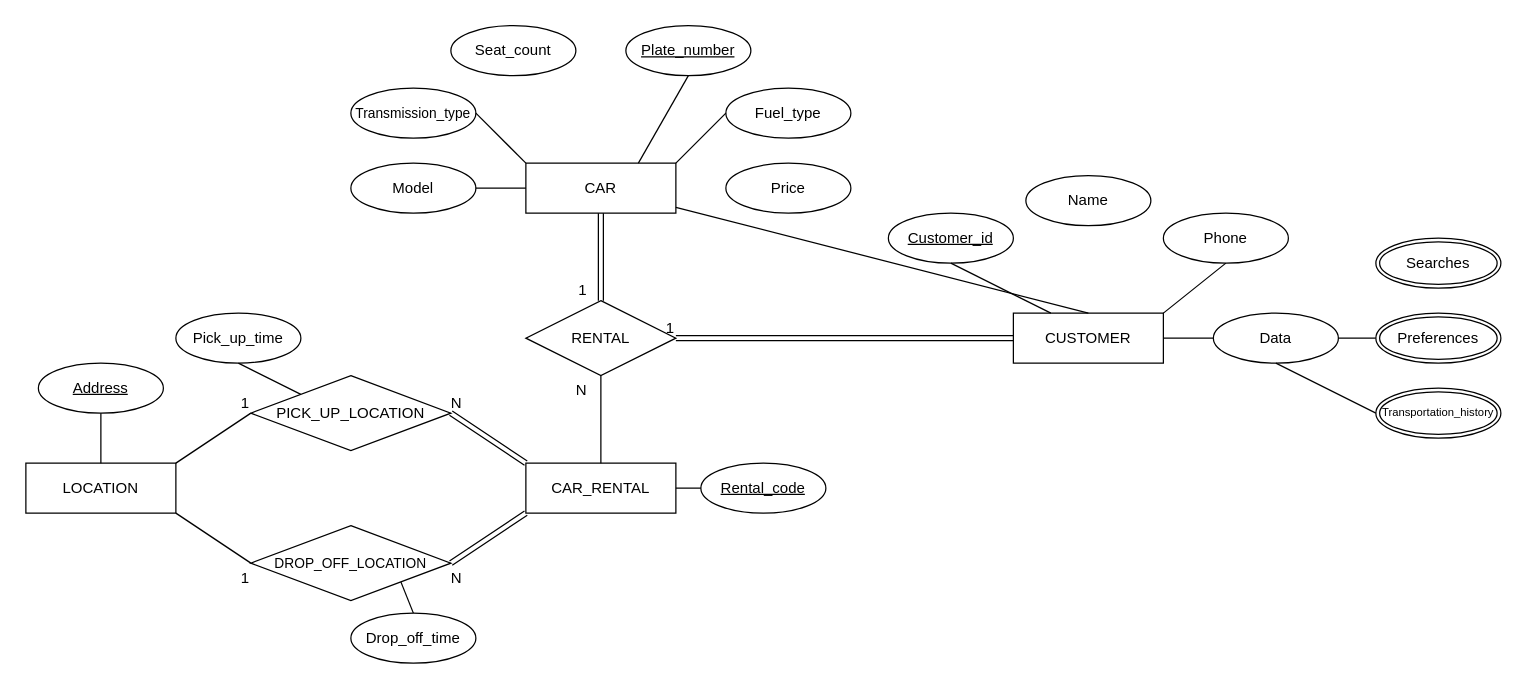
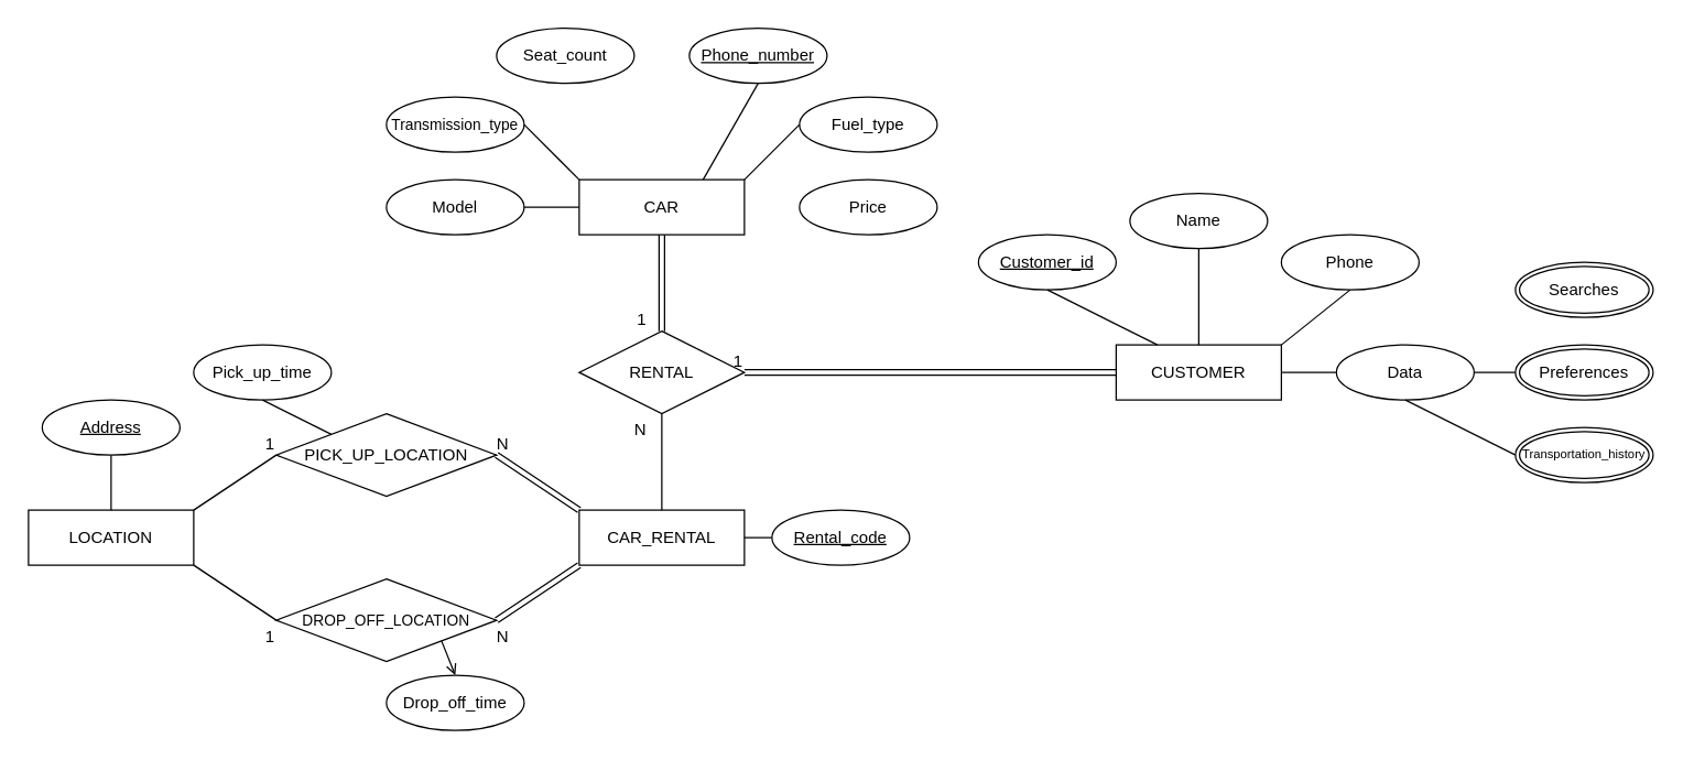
  <mxCell id="0" />
  <mxCell id="1" parent="0" />
  <mxCell id="2" value="LOCATION" style="whiteSpace=wrap;html=1;align=center;" parent="1" vertex="1"><mxGeometry x="20" y="370" width="120" height="40" as="geometry" /></mxCell>
  <mxCell id="3" value="PICK_UP_LOCATION" style="shape=rhombus;perimeter=rhombusPerimeter;whiteSpace=wrap;html=1;align=center;" parent="1" vertex="1"><mxGeometry x="200" y="300" width="160" height="60" as="geometry" /></mxCell>
  <mxCell id="4" value="DROP_OFF_LOCATION" style="shape=rhombus;perimeter=rhombusPerimeter;whiteSpace=wrap;html=1;align=center;fontSize=11;" parent="1" vertex="1"><mxGeometry x="200" y="420" width="160" height="60" as="geometry" /></mxCell>
  <mxCell id="5" value="Pick_up_time" style="ellipse;whiteSpace=wrap;html=1;align=center;" parent="1" vertex="1"><mxGeometry x="140" y="250" width="100" height="40" as="geometry" /></mxCell>
  <mxCell id="6" value="Drop_off_time" style="ellipse;whiteSpace=wrap;html=1;align=center;" parent="1" vertex="1"><mxGeometry x="280" y="490" width="100" height="40" as="geometry" /></mxCell>
- <mxCell id="7" value="" style="endArrow=none;html=1;rounded=0;exitX=1;exitY=1;exitDx=0;exitDy=0;entryX=0.5;entryY=0;entryDx=0;entryDy=0;" parent="1" source="4" target="6" edge="1"><mxGeometry relative="1" as="geometry"><mxPoint x="430" y="430" as="sourcePoint" /><mxPoint x="590" y="430" as="targetPoint" /></mxGeometry></mxCell>
+ <mxCell id="7" value="" style="endArrow=open;html=1;rounded=0;exitX=1;exitY=1;exitDx=0;exitDy=0;entryX=0.5;entryY=0;entryDx=0;entryDy=0;" parent="1" source="4" target="6" edge="1"><mxGeometry relative="1" as="geometry"><mxPoint x="430" y="430" as="sourcePoint" /><mxPoint x="590" y="430" as="targetPoint" /></mxGeometry></mxCell>
  <mxCell id="8" value="" style="endArrow=none;html=1;rounded=0;entryX=0;entryY=0;entryDx=0;entryDy=0;exitX=0.5;exitY=1;exitDx=0;exitDy=0;" parent="1" source="5" target="3" edge="1"><mxGeometry relative="1" as="geometry"><mxPoint x="0" y="300" as="sourcePoint" /><mxPoint x="160" y="300" as="targetPoint" /></mxGeometry></mxCell>
  <mxCell id="9" value="" style="endArrow=none;html=1;rounded=0;exitX=1;exitY=0;exitDx=0;exitDy=0;entryX=0;entryY=0.5;entryDx=0;entryDy=0;" parent="1" source="2" target="3" edge="1"><mxGeometry relative="1" as="geometry"><mxPoint x="240" y="380" as="sourcePoint" /><mxPoint x="400" y="380" as="targetPoint" /></mxGeometry></mxCell>
  <mxCell id="10" value="1" style="resizable=0;html=1;whiteSpace=wrap;align=right;verticalAlign=bottom;" parent="9" connectable="0" vertex="1"><mxGeometry x="1" relative="1" as="geometry" /></mxCell>
  <mxCell id="11" value="" style="endArrow=none;html=1;rounded=0;exitX=1;exitY=1;exitDx=0;exitDy=0;entryX=0;entryY=0.5;entryDx=0;entryDy=0;" parent="1" source="2" target="4" edge="1"><mxGeometry relative="1" as="geometry"><mxPoint x="240" y="380" as="sourcePoint" /><mxPoint x="400" y="380" as="targetPoint" /></mxGeometry></mxCell>
  <mxCell id="12" value="1" style="resizable=0;html=1;whiteSpace=wrap;align=right;verticalAlign=bottom;" parent="11" connectable="0" vertex="1"><mxGeometry x="1" relative="1" as="geometry"><mxPoint y="20" as="offset" /></mxGeometry></mxCell>
  <mxCell id="13" value="" style="shape=link;html=1;rounded=0;exitX=0;exitY=0;exitDx=0;exitDy=0;entryX=1;entryY=0.5;entryDx=0;entryDy=0;" parent="1" target="3" edge="1"><mxGeometry relative="1" as="geometry"><mxPoint x="420" y="370" as="sourcePoint" /><mxPoint x="400" y="380" as="targetPoint" /></mxGeometry></mxCell>
  <mxCell id="14" value="N" style="resizable=0;html=1;whiteSpace=wrap;align=right;verticalAlign=bottom;" parent="13" connectable="0" vertex="1"><mxGeometry x="1" relative="1" as="geometry"><mxPoint x="10" as="offset" /></mxGeometry></mxCell>
  <mxCell id="15" value="" style="shape=link;html=1;rounded=0;entryX=1;entryY=0.5;entryDx=0;entryDy=0;exitX=0;exitY=1;exitDx=0;exitDy=0;" parent="1" target="4" edge="1"><mxGeometry relative="1" as="geometry"><mxPoint x="420" y="410" as="sourcePoint" /><mxPoint x="400" y="380" as="targetPoint" /></mxGeometry></mxCell>
  <mxCell id="16" value="N" style="resizable=0;html=1;whiteSpace=wrap;align=right;verticalAlign=bottom;" parent="15" connectable="0" vertex="1"><mxGeometry x="1" relative="1" as="geometry"><mxPoint x="10" y="20" as="offset" /></mxGeometry></mxCell>
  <mxCell id="17" value="Address" style="ellipse;whiteSpace=wrap;html=1;align=center;fontStyle=4;" parent="1" vertex="1"><mxGeometry x="30" y="290" width="100" height="40" as="geometry" /></mxCell>
  <mxCell id="18" value="" style="endArrow=none;html=1;rounded=0;exitX=0.5;exitY=1;exitDx=0;exitDy=0;entryX=0.5;entryY=0;entryDx=0;entryDy=0;" parent="1" source="17" target="2" edge="1"><mxGeometry relative="1" as="geometry"><mxPoint x="70" y="340" as="sourcePoint" /><mxPoint x="0" y="350" as="targetPoint" /></mxGeometry></mxCell>
  <mxCell id="19" value="CAR_RENTAL" style="whiteSpace=wrap;html=1;align=center;" parent="1" vertex="1"><mxGeometry x="420" y="370" width="120" height="40" as="geometry" /></mxCell>
  <mxCell id="20" value="Rental_code" style="ellipse;whiteSpace=wrap;html=1;align=center;fontStyle=4;" parent="1" vertex="1"><mxGeometry x="560" y="370" width="100" height="40" as="geometry" /></mxCell>
  <mxCell id="21" value="" style="endArrow=none;html=1;rounded=0;entryX=0;entryY=0.5;entryDx=0;entryDy=0;exitX=1;exitY=0.5;exitDx=0;exitDy=0;" parent="1" source="19" target="20" edge="1"><mxGeometry relative="1" as="geometry"><mxPoint x="630" y="330" as="sourcePoint" /><mxPoint x="790" y="330" as="targetPoint" /></mxGeometry></mxCell>
  <mxCell id="22" value="CAR" style="whiteSpace=wrap;html=1;align=center;" parent="1" vertex="1"><mxGeometry x="420" y="130" width="120" height="40" as="geometry" /></mxCell>
  <mxCell id="23" value="RENTAL" style="shape=rhombus;perimeter=rhombusPerimeter;whiteSpace=wrap;html=1;align=center;" parent="1" vertex="1"><mxGeometry x="420" y="240" width="120" height="60" as="geometry" /></mxCell>
- <mxCell id="24" value="Plate_number" style="ellipse;whiteSpace=wrap;html=1;align=center;fontStyle=4;" parent="1" vertex="1"><mxGeometry x="500" y="20" width="100" height="40" as="geometry" /></mxCell>
+ <mxCell id="24" value="Phone_number" style="ellipse;whiteSpace=wrap;html=1;align=center;fontStyle=4;" parent="1" vertex="1"><mxGeometry x="500" y="20" width="100" height="40" as="geometry" /></mxCell>
  <mxCell id="25" value="" style="endArrow=none;html=1;rounded=0;entryX=0.5;entryY=1;entryDx=0;entryDy=0;exitX=0.75;exitY=0;exitDx=0;exitDy=0;" parent="1" source="22" target="24" edge="1"><mxGeometry relative="1" as="geometry"><mxPoint x="480" y="130" as="sourcePoint" /><mxPoint x="620" y="230" as="targetPoint" /></mxGeometry></mxCell>
  <mxCell id="26" value="Price" style="ellipse;whiteSpace=wrap;html=1;align=center;" parent="1" vertex="1"><mxGeometry x="580" y="130" width="100" height="40" as="geometry" /></mxCell>
  <mxCell id="27" value="CUSTOMER" style="whiteSpace=wrap;html=1;align=center;" parent="1" vertex="1"><mxGeometry x="810" y="250" width="120" height="40" as="geometry" /></mxCell>
  <mxCell id="28" value="Customer_id" style="ellipse;whiteSpace=wrap;html=1;align=center;fontStyle=4;" parent="1" vertex="1"><mxGeometry x="710" y="170" width="100" height="40" as="geometry" /></mxCell>
  <mxCell id="29" value="Name" style="ellipse;whiteSpace=wrap;html=1;align=center;" parent="1" vertex="1"><mxGeometry x="820" y="140" width="100" height="40" as="geometry" /></mxCell>
  <mxCell id="30" value="Data" style="ellipse;whiteSpace=wrap;html=1;align=center;" parent="1" vertex="1"><mxGeometry x="970" y="250" width="100" height="40" as="geometry" /></mxCell>
  <mxCell id="31" value="" style="endArrow=none;html=1;rounded=0;entryX=1;entryY=0.5;entryDx=0;entryDy=0;exitX=0;exitY=0.5;exitDx=0;exitDy=0;" parent="1" source="30" target="27" edge="1"><mxGeometry relative="1" as="geometry"><mxPoint x="835" y="225" as="sourcePoint" /><mxPoint x="995" y="225" as="targetPoint" /></mxGeometry></mxCell>
  <mxCell id="32" value="" style="endArrow=none;html=1;rounded=0;entryX=0.5;entryY=1;entryDx=0;entryDy=0;exitX=0;exitY=0.5;exitDx=0;exitDy=0;" parent="1" source="35" target="30" edge="1"><mxGeometry relative="1" as="geometry"><mxPoint x="1155" y="285" as="sourcePoint" /><mxPoint x="1185" y="215" as="targetPoint" /></mxGeometry></mxCell>
  <mxCell id="33" value="" style="endArrow=none;html=1;rounded=0;exitX=0;exitY=0.5;exitDx=0;exitDy=0;entryX=1;entryY=0.5;entryDx=0;entryDy=0;" parent="1" source="34" target="30" edge="1"><mxGeometry relative="1" as="geometry"><mxPoint x="1225" y="315" as="sourcePoint" /><mxPoint x="1065" y="285" as="targetPoint" /></mxGeometry></mxCell>
  <mxCell id="34" value="Preferences" style="ellipse;shape=doubleEllipse;margin=3;whiteSpace=wrap;html=1;align=center;" parent="1" vertex="1"><mxGeometry x="1100" y="250" width="100" height="40" as="geometry" /></mxCell>
  <mxCell id="35" value="Transportation_history" style="ellipse;shape=doubleEllipse;margin=3;whiteSpace=wrap;html=1;align=center;fontSize=9;" parent="1" vertex="1"><mxGeometry x="1100" y="310" width="100" height="40" as="geometry" /></mxCell>
  <mxCell id="36" value="Searches" style="ellipse;shape=doubleEllipse;margin=3;whiteSpace=wrap;html=1;align=center;" parent="1" vertex="1"><mxGeometry x="1100" y="190" width="100" height="40" as="geometry" /></mxCell>
- <mxCell id="37" value="" style="endArrow=none;html=1;rounded=0;exitX=0.5;exitY=0;exitDx=0;exitDy=0;" parent="1" source="27" target="22" edge="1"><mxGeometry relative="1" as="geometry"><mxPoint x="815" y="265" as="sourcePoint" /><mxPoint x="975" y="265" as="targetPoint" /></mxGeometry></mxCell>
+ <mxCell id="37" value="" style="endArrow=none;html=1;rounded=0;entryX=0.5;entryY=1;entryDx=0;entryDy=0;exitX=0.5;exitY=0;exitDx=0;exitDy=0;" parent="1" source="27" target="29" edge="1"><mxGeometry relative="1" as="geometry"><mxPoint x="815" y="265" as="sourcePoint" /><mxPoint x="975" y="265" as="targetPoint" /></mxGeometry></mxCell>
  <mxCell id="38" value="Phone" style="ellipse;whiteSpace=wrap;html=1;align=center;" parent="1" vertex="1"><mxGeometry x="930" y="170" width="100" height="40" as="geometry" /></mxCell>
  <mxCell id="39" value="" style="endArrow=none;html=1;rounded=0;entryX=0.5;entryY=1;entryDx=0;entryDy=0;exitX=1;exitY=0;exitDx=0;exitDy=0;" parent="1" source="27" target="38" edge="1"><mxGeometry relative="1" as="geometry"><mxPoint x="895" y="155" as="sourcePoint" /><mxPoint x="1055" y="155" as="targetPoint" /></mxGeometry></mxCell>
  <mxCell id="40" value="Model" style="ellipse;whiteSpace=wrap;html=1;align=center;" parent="1" vertex="1"><mxGeometry x="280" y="130" width="100" height="40" as="geometry" /></mxCell>
  <mxCell id="41" value="" style="endArrow=none;html=1;rounded=0;exitX=1;exitY=0.5;exitDx=0;exitDy=0;entryX=0;entryY=0.5;entryDx=0;entryDy=0;" parent="1" source="40" target="22" edge="1"><mxGeometry relative="1" as="geometry"><mxPoint x="420" y="310" as="sourcePoint" /><mxPoint x="580" y="310" as="targetPoint" /></mxGeometry></mxCell>
  <mxCell id="42" value="Transmission_type" style="ellipse;whiteSpace=wrap;html=1;align=center;fontSize=11;" parent="1" vertex="1"><mxGeometry x="280" y="70" width="100" height="40" as="geometry" /></mxCell>
  <mxCell id="43" value="" style="endArrow=none;html=1;rounded=0;exitX=1;exitY=0.5;exitDx=0;exitDy=0;entryX=0;entryY=0;entryDx=0;entryDy=0;" parent="1" source="42" target="22" edge="1"><mxGeometry relative="1" as="geometry"><mxPoint x="420" y="114.09" as="sourcePoint" /><mxPoint x="580" y="114.09" as="targetPoint" /></mxGeometry></mxCell>
  <mxCell id="44" value="Fuel_type" style="ellipse;whiteSpace=wrap;html=1;align=center;" parent="1" vertex="1"><mxGeometry x="580" y="70" width="100" height="40" as="geometry" /></mxCell>
  <mxCell id="45" value="" style="endArrow=none;html=1;rounded=0;entryX=0;entryY=0.5;entryDx=0;entryDy=0;exitX=1;exitY=0;exitDx=0;exitDy=0;" parent="1" source="22" target="44" edge="1"><mxGeometry relative="1" as="geometry"><mxPoint x="420" y="130" as="sourcePoint" /><mxPoint x="580" y="130" as="targetPoint" /></mxGeometry></mxCell>
  <mxCell id="46" value="Seat_count" style="ellipse;whiteSpace=wrap;html=1;align=center;" parent="1" vertex="1"><mxGeometry x="360" y="20" width="100" height="40" as="geometry" /></mxCell>
  <mxCell id="47" value="" style="shape=link;html=1;rounded=0;entryX=1;entryY=0.5;entryDx=0;entryDy=0;exitX=0;exitY=0.5;exitDx=0;exitDy=0;" parent="1" source="27" target="23" edge="1"><mxGeometry relative="1" as="geometry"><mxPoint x="710" y="210" as="sourcePoint" /><mxPoint x="720" y="270" as="targetPoint" /></mxGeometry></mxCell>
  <mxCell id="48" value="1" style="resizable=0;html=1;whiteSpace=wrap;align=right;verticalAlign=bottom;" parent="47" connectable="0" vertex="1"><mxGeometry x="1" relative="1" as="geometry" /></mxCell>
  <mxCell id="49" value="" style="endArrow=none;html=1;rounded=0;entryX=0.25;entryY=0;entryDx=0;entryDy=0;exitX=0.5;exitY=1;exitDx=0;exitDy=0;" parent="1" source="28" target="27" edge="1"><mxGeometry relative="1" as="geometry"><mxPoint x="660" y="220" as="sourcePoint" /><mxPoint x="820" y="220" as="targetPoint" /></mxGeometry></mxCell>
  <mxCell id="50" value="" style="shape=link;html=1;rounded=0;exitX=0.5;exitY=1;exitDx=0;exitDy=0;entryX=0.5;entryY=0;entryDx=0;entryDy=0;" edge="1" parent="1" source="22" target="23"><mxGeometry relative="1" as="geometry"><mxPoint y="220" as="sourcePoint" x="540" /><mxPoint x="700" y="220" as="targetPoint" /></mxGeometry></mxCell>
  <mxCell id="51" value="1" style="resizable=0;html=1;whiteSpace=wrap;align=right;verticalAlign=bottom;" connectable="0" vertex="1" parent="50"><mxGeometry x="1" relative="1" as="geometry"><mxPoint x="-10" as="offset" /></mxGeometry></mxCell>
  <mxCell id="52" value="" style="endArrow=none;html=1;rounded=0;entryX=0.5;entryY=1;entryDx=0;entryDy=0;exitX=0.5;exitY=0;exitDx=0;exitDy=0;" edge="1" parent="1" source="19" target="23"><mxGeometry relative="1" as="geometry"><mxPoint x="500" y="350" as="sourcePoint" /><mxPoint x="660" y="350" as="targetPoint" /></mxGeometry></mxCell>
  <mxCell id="53" value="N" style="resizable=0;html=1;whiteSpace=wrap;align=right;verticalAlign=bottom;" connectable="0" vertex="1" parent="52"><mxGeometry x="1" relative="1" as="geometry"><mxPoint x="-10" y="20" as="offset" /></mxGeometry></mxCell>
